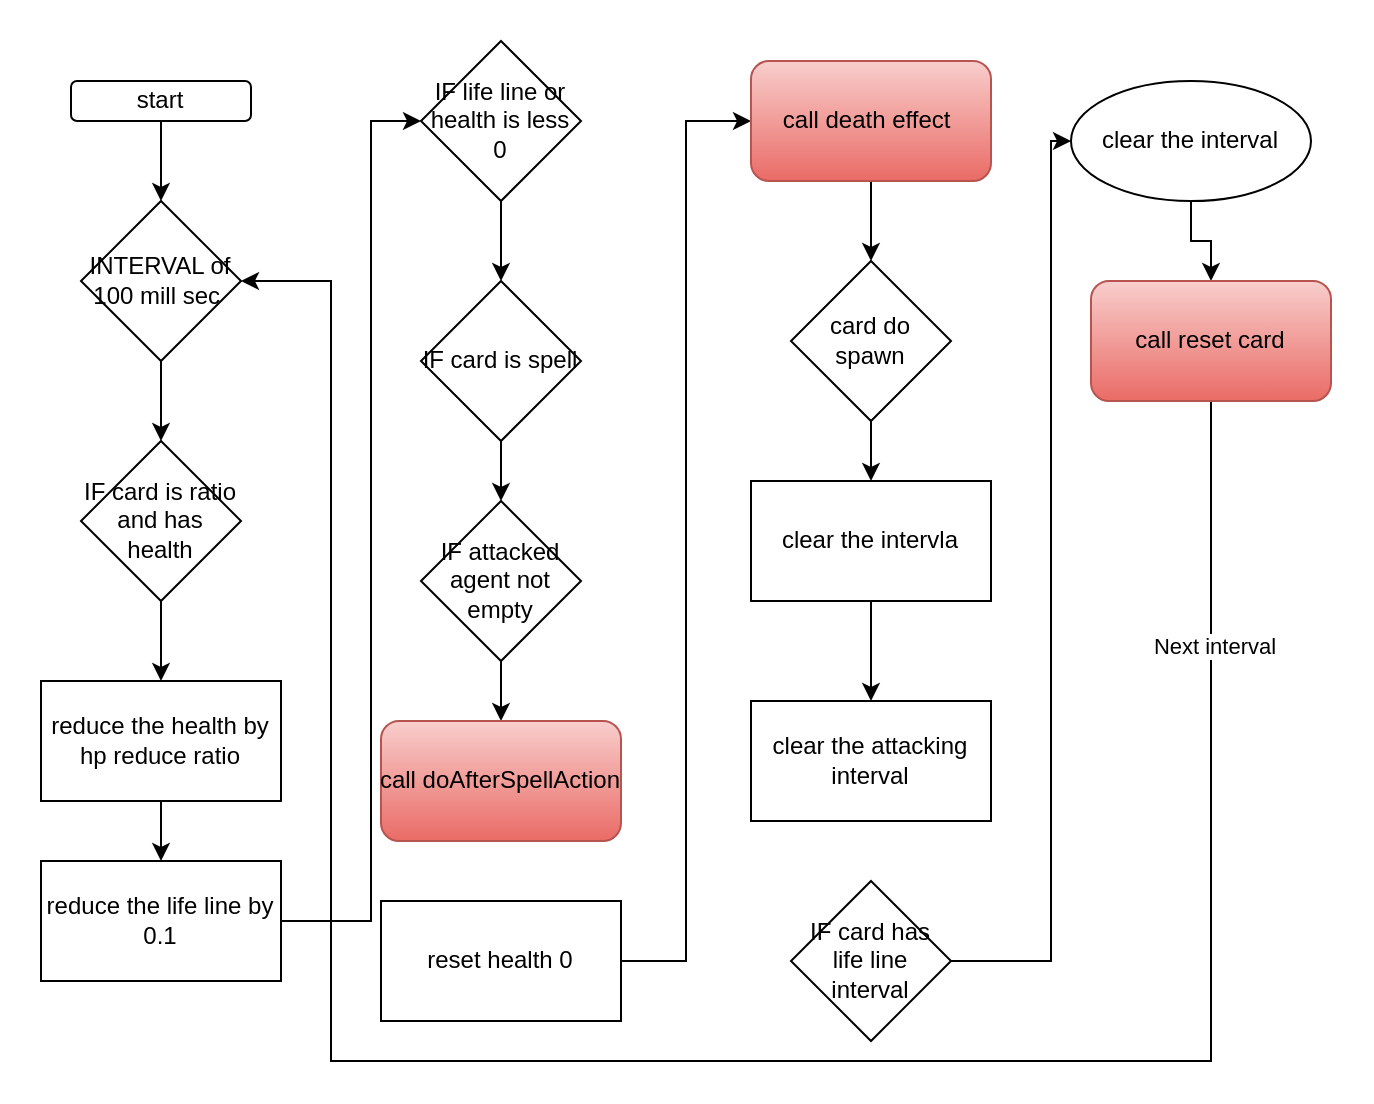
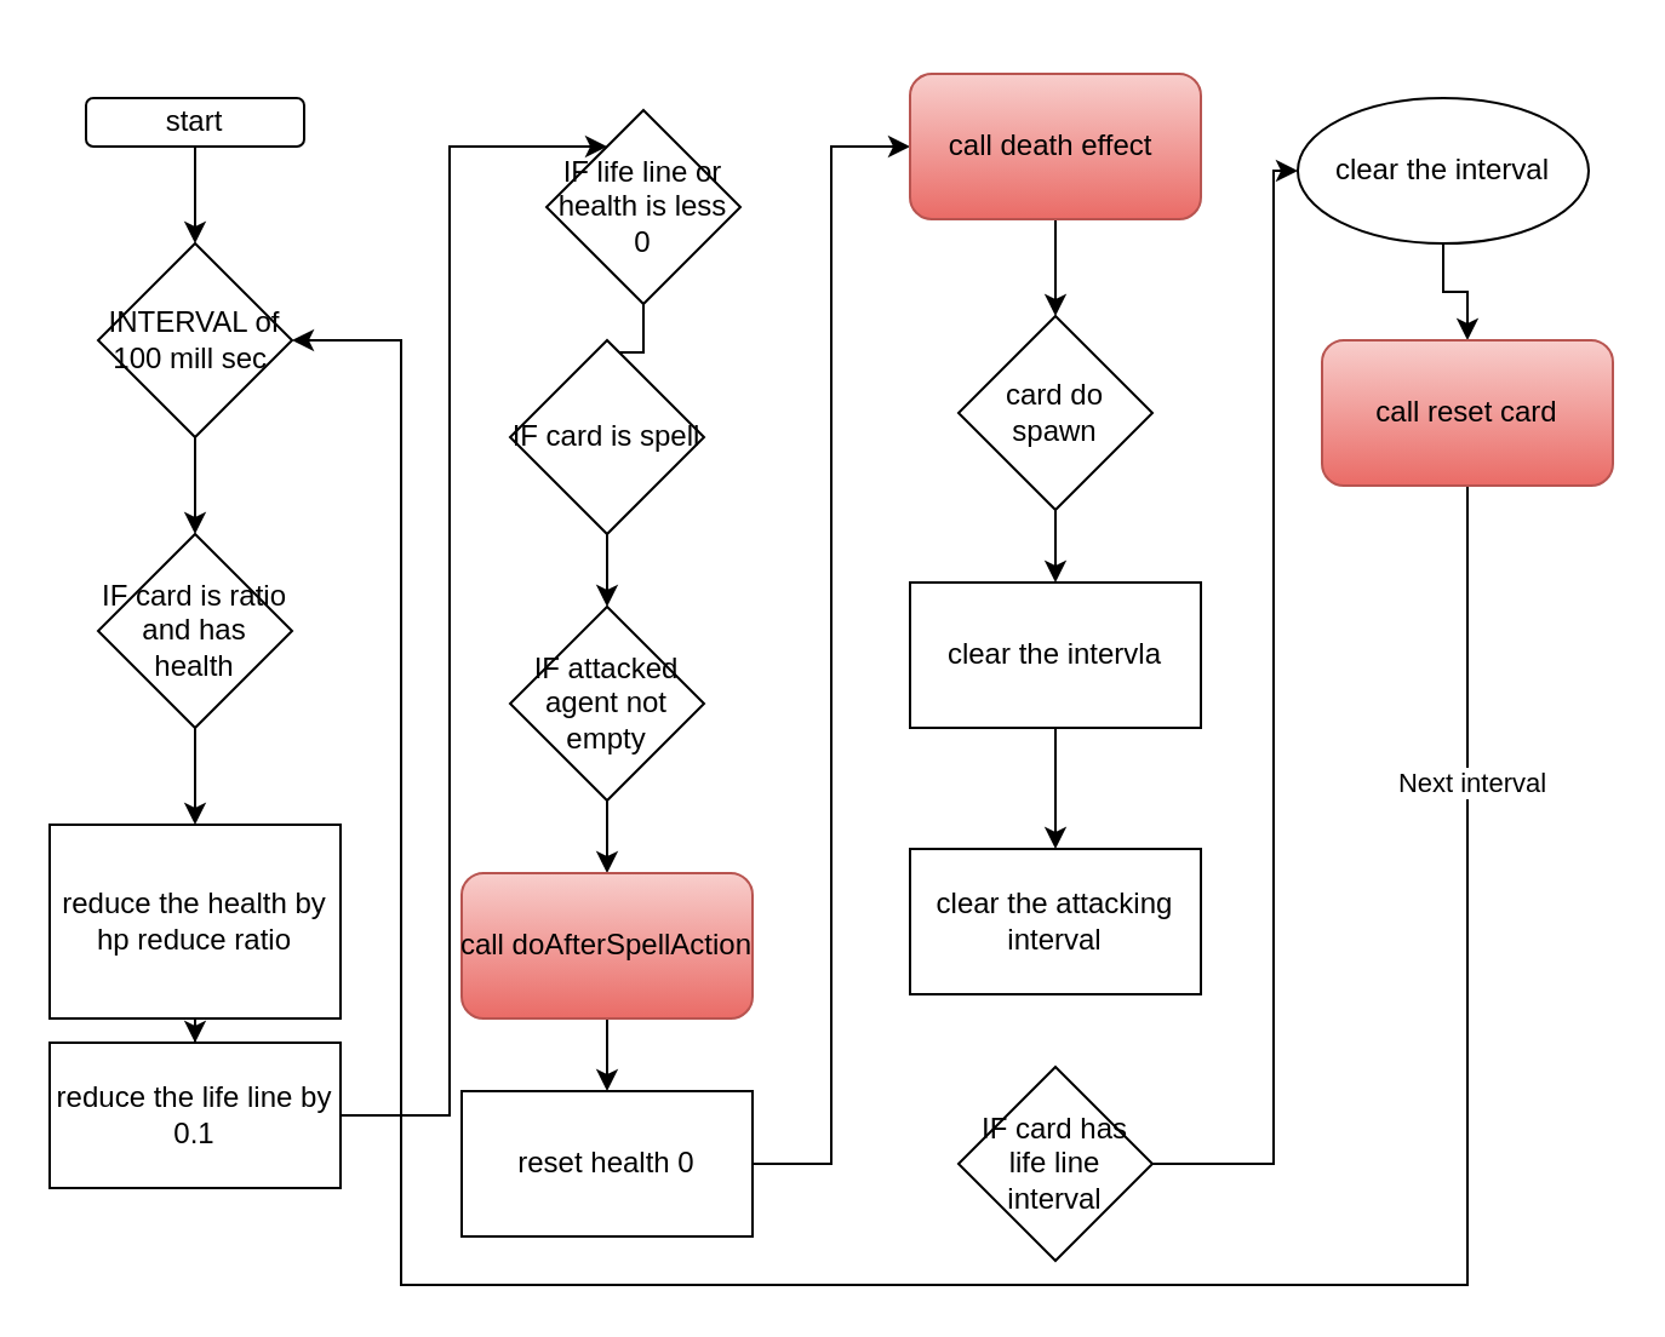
  <mxCell id="0" />
  <mxCell id="1" parent="0" />
  <mxCell id="2" value="" style="edgeStyle=orthogonalEdgeStyle;rounded=0;orthogonalLoop=1;jettySize=auto;html=1;" edge="1" parent="1" source="3" target="5"><mxGeometry relative="1" as="geometry" /></mxCell>
  <mxCell id="3" value="start" style="rounded=1;whiteSpace=wrap;html=1;" vertex="1" parent="1"><mxGeometry x="35" y="40" width="90" height="20" as="geometry" /></mxCell>
  <mxCell id="4" value="" style="edgeStyle=orthogonalEdgeStyle;rounded=0;orthogonalLoop=1;jettySize=auto;html=1;" edge="1" parent="1" source="5" target="7"><mxGeometry relative="1" as="geometry" /></mxCell>
  <mxCell id="5" value="INTERVAL of 100 mill sec&amp;nbsp;" style="rhombus;whiteSpace=wrap;html=1;" vertex="1" parent="1"><mxGeometry x="40" y="100" width="80" height="80" as="geometry" /></mxCell>
  <mxCell id="6" value="" style="edgeStyle=orthogonalEdgeStyle;rounded=0;orthogonalLoop=1;jettySize=auto;html=1;" edge="1" parent="1" source="7" target="9"><mxGeometry relative="1" as="geometry" /></mxCell>
  <mxCell id="7" value="IF card is ratio and has health" style="rhombus;whiteSpace=wrap;html=1;" vertex="1" parent="1"><mxGeometry x="40" y="220" width="80" height="80" as="geometry" /></mxCell>
  <mxCell id="8" value="" style="edgeStyle=orthogonalEdgeStyle;rounded=0;orthogonalLoop=1;jettySize=auto;html=1;" edge="1" parent="1" source="9" target="11"><mxGeometry relative="1" as="geometry" /></mxCell>
- <mxCell id="9" value="reduce the health by hp reduce ratio" style="whiteSpace=wrap;html=1;" vertex="1" parent="1"><mxGeometry x="20" y="340" width="120" height="60" as="geometry" /></mxCell>
+ <mxCell id="9" value="reduce the health by hp reduce ratio" style="whiteSpace=wrap;html=1;" vertex="1" parent="1"><mxGeometry x="20" y="340" width="120" height="80" as="geometry" /></mxCell>
  <mxCell id="10" value="" style="edgeStyle=orthogonalEdgeStyle;rounded=0;orthogonalLoop=1;jettySize=auto;html=1;" edge="1" parent="1" source="11" target="13"><mxGeometry relative="1" as="geometry"><Array as="points"><mxPoint x="185" y="460" /><mxPoint x="185" y="60" /></Array></mxGeometry></mxCell>
  <mxCell id="11" value="reduce the life line by 0.1" style="whiteSpace=wrap;html=1;" vertex="1" parent="1"><mxGeometry x="20" y="430" width="120" height="60" as="geometry" /></mxCell>
  <mxCell id="12" value="" style="edgeStyle=orthogonalEdgeStyle;rounded=0;orthogonalLoop=1;jettySize=auto;html=1;" edge="1" parent="1" source="13" target="15"><mxGeometry relative="1" as="geometry" /></mxCell>
- <mxCell id="13" value="IF life line or health is less 0" style="rhombus;whiteSpace=wrap;html=1;" vertex="1" parent="1"><mxGeometry x="210" y="20" width="80" height="80" as="geometry" /></mxCell>
+ <mxCell id="13" value="IF life line or health is less 0" style="rhombus;whiteSpace=wrap;html=1;" vertex="1" parent="1"><mxGeometry x="225" y="45" width="80" height="80" as="geometry" /></mxCell>
  <mxCell id="14" value="" style="edgeStyle=orthogonalEdgeStyle;rounded=0;orthogonalLoop=1;jettySize=auto;html=1;" edge="1" parent="1" source="15" target="17"><mxGeometry relative="1" as="geometry" /></mxCell>
  <mxCell id="15" value="IF card is spell" style="rhombus;whiteSpace=wrap;html=1;" vertex="1" parent="1"><mxGeometry x="210" y="140" width="80" height="80" as="geometry" /></mxCell>
  <mxCell id="16" value="" style="edgeStyle=orthogonalEdgeStyle;rounded=0;orthogonalLoop=1;jettySize=auto;html=1;" edge="1" parent="1" source="17" target="19"><mxGeometry relative="1" as="geometry" /></mxCell>
  <mxCell id="17" value="IF attacked agent not empty" style="rhombus;whiteSpace=wrap;html=1;" vertex="1" parent="1"><mxGeometry x="210" y="250" width="80" height="80" as="geometry" /></mxCell>
+ <mxCell id="18" value="" style="edgeStyle=orthogonalEdgeStyle;rounded=0;orthogonalLoop=1;jettySize=auto;html=1;" edge="1" parent="1" source="19" target="21"><mxGeometry relative="1" as="geometry" /></mxCell>
  <mxCell id="19" value="call&amp;nbsp;doAfterSpellAction" style="rounded=1;whiteSpace=wrap;html=1;fillColor=#f8cecc;gradientColor=#ea6b66;strokeColor=#b85450;" vertex="1" parent="1"><mxGeometry x="190" y="360" width="120" height="60" as="geometry" /></mxCell>
  <mxCell id="20" style="edgeStyle=orthogonalEdgeStyle;rounded=0;orthogonalLoop=1;jettySize=auto;html=1;entryX=0;entryY=0.5;entryDx=0;entryDy=0;" edge="1" parent="1" source="21" target="23"><mxGeometry relative="1" as="geometry" /></mxCell>
  <mxCell id="21" value="reset health 0" style="rounded=0;whiteSpace=wrap;html=1;" vertex="1" parent="1"><mxGeometry x="190" y="450" width="120" height="60" as="geometry" /></mxCell>
  <mxCell id="22" value="" style="edgeStyle=orthogonalEdgeStyle;rounded=0;orthogonalLoop=1;jettySize=auto;html=1;" edge="1" parent="1" source="23" target="25"><mxGeometry relative="1" as="geometry" /></mxCell>
  <mxCell id="23" value="call&amp;nbsp;death effect&amp;nbsp;" style="rounded=1;whiteSpace=wrap;html=1;fillColor=#f8cecc;gradientColor=#ea6b66;strokeColor=#b85450;" vertex="1" parent="1"><mxGeometry x="375" y="30" width="120" height="60" as="geometry" /></mxCell>
  <mxCell id="24" value="" style="edgeStyle=orthogonalEdgeStyle;rounded=0;orthogonalLoop=1;jettySize=auto;html=1;" edge="1" parent="1" source="25" target="27"><mxGeometry relative="1" as="geometry" /></mxCell>
  <mxCell id="25" value="card do spawn" style="rhombus;whiteSpace=wrap;html=1;" vertex="1" parent="1"><mxGeometry x="395" y="130" width="80" height="80" as="geometry" /></mxCell>
  <mxCell id="26" value="" style="edgeStyle=orthogonalEdgeStyle;rounded=0;orthogonalLoop=1;jettySize=auto;html=1;" edge="1" parent="1" source="27" target="28"><mxGeometry relative="1" as="geometry" /></mxCell>
  <mxCell id="27" value="clear the intervla" style="whiteSpace=wrap;html=1;" vertex="1" parent="1"><mxGeometry x="375" y="240" width="120" height="60" as="geometry" /></mxCell>
  <mxCell id="28" value="clear the attacking interval" style="whiteSpace=wrap;html=1;" vertex="1" parent="1"><mxGeometry x="375" y="350" width="120" height="60" as="geometry" /></mxCell>
  <mxCell id="29" value="" style="edgeStyle=orthogonalEdgeStyle;rounded=0;orthogonalLoop=1;jettySize=auto;html=1;" edge="1" parent="1" source="30" target="32"><mxGeometry relative="1" as="geometry"><Array as="points"><mxPoint x="525" y="480" /><mxPoint x="525" y="70" /></Array></mxGeometry></mxCell>
  <mxCell id="30" value="IF card has life line interval" style="rhombus;whiteSpace=wrap;html=1;" vertex="1" parent="1"><mxGeometry x="395" y="440" width="80" height="80" as="geometry" /></mxCell>
  <mxCell id="31" value="" style="edgeStyle=orthogonalEdgeStyle;rounded=0;orthogonalLoop=1;jettySize=auto;html=1;" edge="1" parent="1" source="32" target="35"><mxGeometry relative="1" as="geometry" /></mxCell>
  <mxCell id="32" value="clear the interval" style="ellipse;whiteSpace=wrap;html=1;" vertex="1" parent="1"><mxGeometry x="535" y="40" width="120" height="60" as="geometry" /></mxCell>
  <mxCell id="33" style="edgeStyle=orthogonalEdgeStyle;rounded=0;orthogonalLoop=1;jettySize=auto;html=1;" edge="1" parent="1" source="35" target="5"><mxGeometry relative="1" as="geometry"><Array as="points"><mxPoint x="605" y="530" /><mxPoint x="165" y="530" /><mxPoint x="165" y="140" /></Array></mxGeometry></mxCell>
  <mxCell id="34" value="Next interval" style="edgeLabel;html=1;align=center;verticalAlign=middle;resizable=0;points=[];" vertex="1" connectable="0" parent="33"><mxGeometry x="-0.798" y="1" relative="1" as="geometry"><mxPoint as="offset" /></mxGeometry></mxCell>
  <mxCell id="35" value="call reset card" style="rounded=1;whiteSpace=wrap;html=1;fillColor=#f8cecc;gradientColor=#ea6b66;strokeColor=#b85450;" vertex="1" parent="1"><mxGeometry x="545" y="140" width="120" height="60" as="geometry" /></mxCell>
